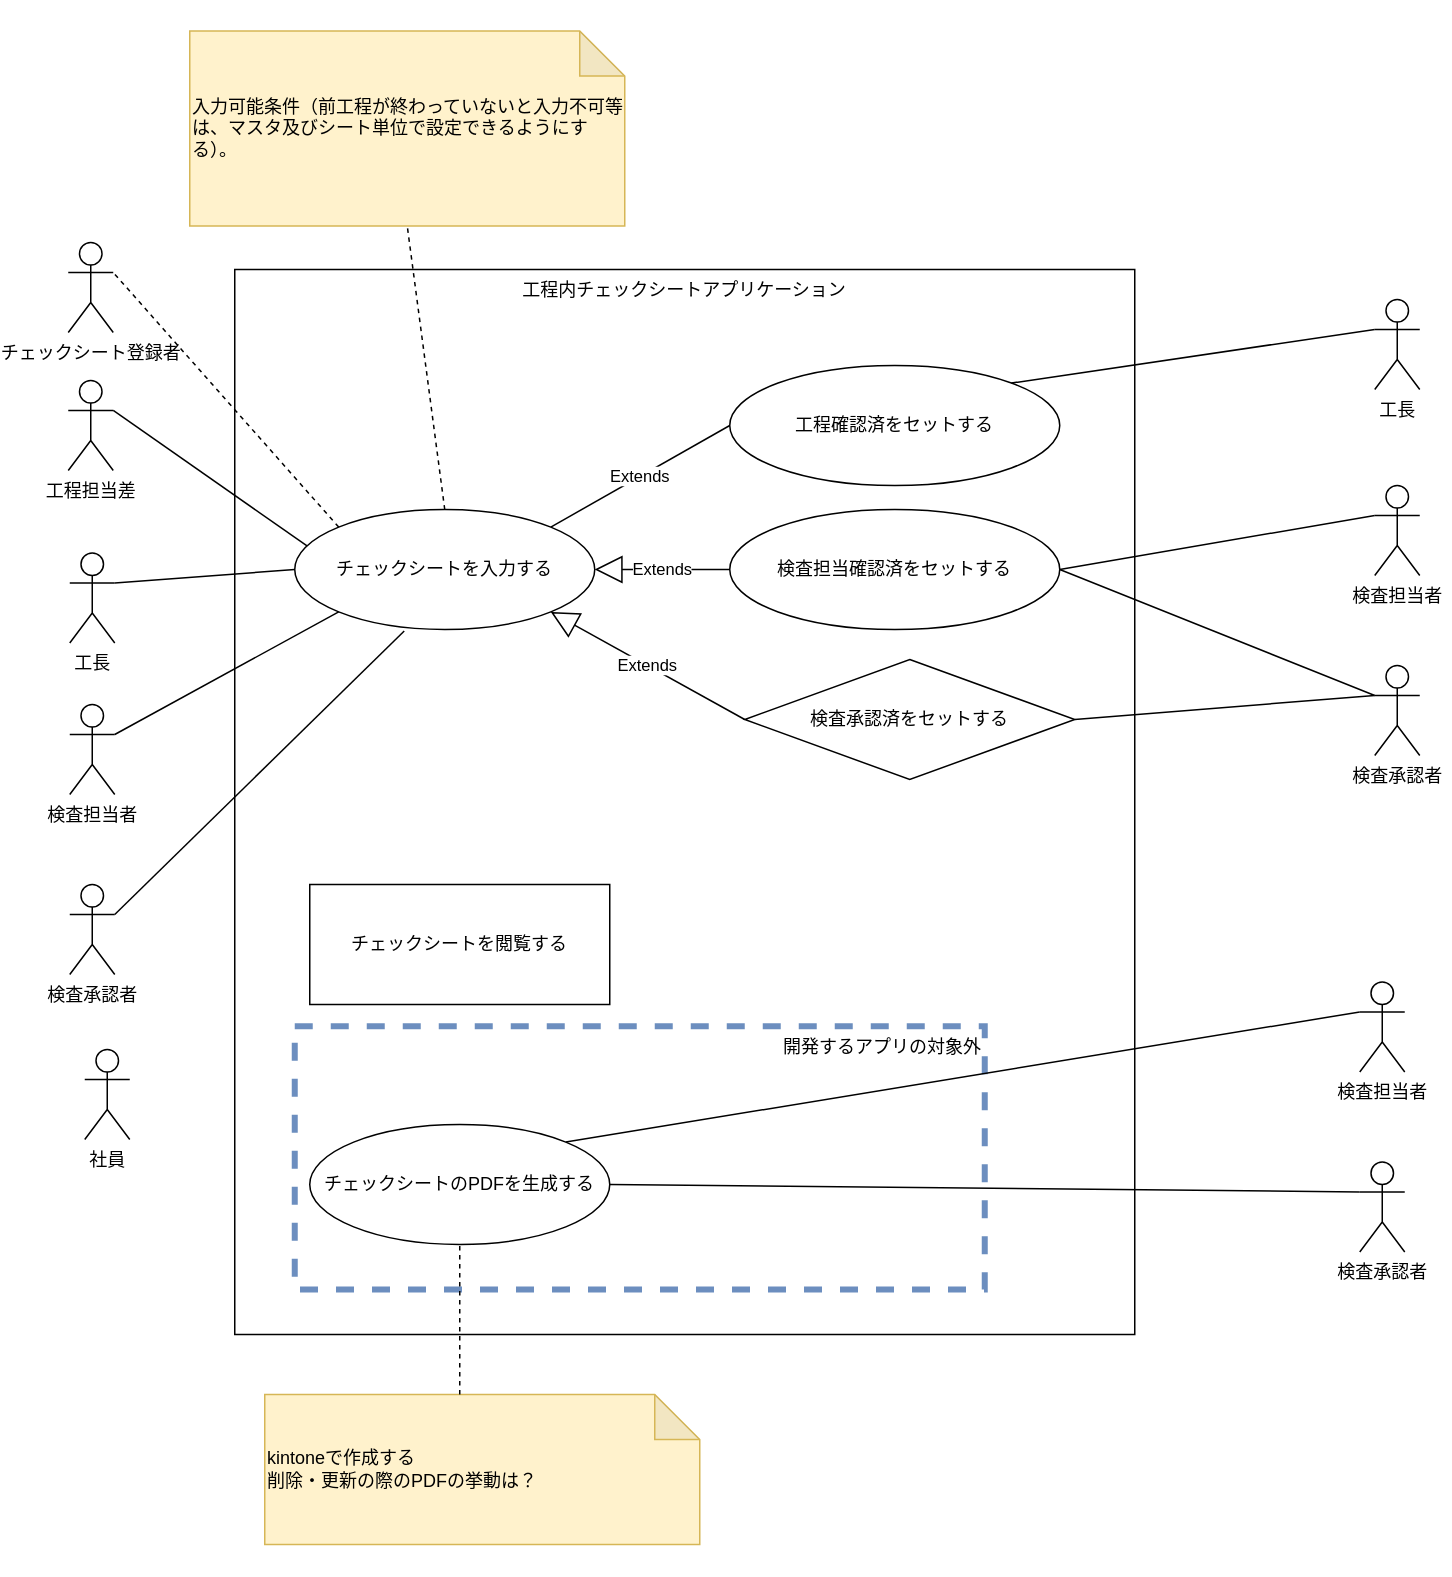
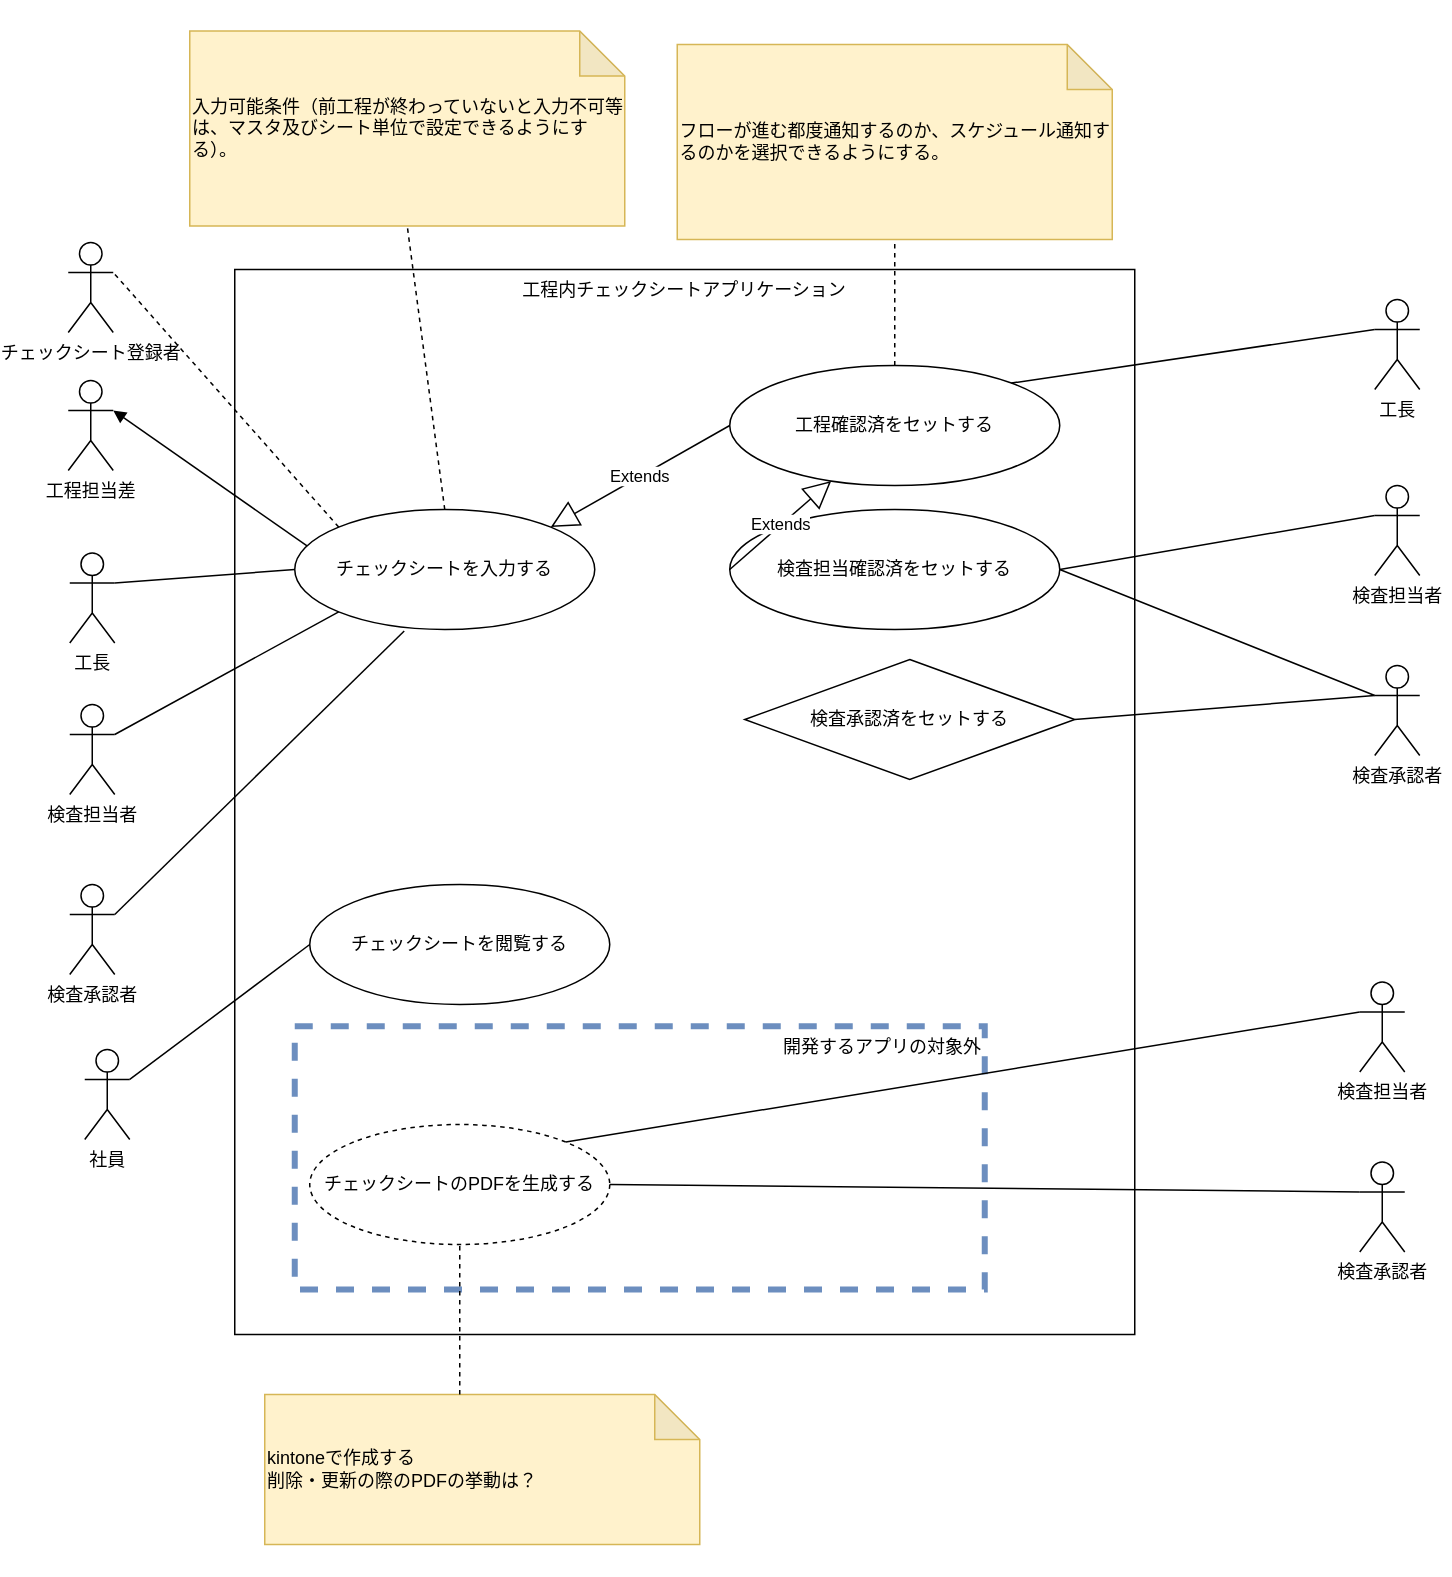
  <mxCell id="0" />
  <mxCell id="1" parent="0" />
  <mxCell id="2" value="工程内チェックシートアプリケーション" style="rounded=0;whiteSpace=wrap;html=1;fillColor=none;verticalAlign=top;" parent="1" vertex="1"><mxGeometry x="131" y="179" width="600" height="710" as="geometry" /></mxCell>
  <mxCell id="3" value="開発するアプリの対象外" style="rounded=0;whiteSpace=wrap;html=1;fillColor=none;strokeColor=#6c8ebf;strokeWidth=4;dashed=1;align=right;verticalAlign=top;" parent="1" vertex="1"><mxGeometry x="171" y="683.5" width="460" height="175.5" as="geometry" /></mxCell>
  <mxCell id="4" value="検査担当者" style="shape=umlActor;verticalLabelPosition=bottom;verticalAlign=top;html=1;outlineConnect=0;fillColor=none;" parent="1" vertex="1"><mxGeometry x="21" y="469" width="30" height="60" as="geometry" /></mxCell>
  <mxCell id="5" value="チェックシートを入力する" style="ellipse;whiteSpace=wrap;html=1;fillColor=none;" parent="1" vertex="1"><mxGeometry x="171" y="339" width="200" height="80" as="geometry" /></mxCell>
  <mxCell id="6" value="工程確認済をセットする" style="ellipse;whiteSpace=wrap;html=1;fillColor=none;" parent="1" vertex="1"><mxGeometry x="461" y="243" width="220" height="80" as="geometry" /></mxCell>
  <mxCell id="7" value="" style="endArrow=none;html=1;entryX=1;entryY=0.333;entryDx=0;entryDy=0;entryPerimeter=0;exitX=0;exitY=1;exitDx=0;exitDy=0;" parent="1" source="5" target="4" edge="1"><mxGeometry width="50" height="50" relative="1" as="geometry"><mxPoint x="71" y="439" as="sourcePoint" /><mxPoint x="421" y="399" as="targetPoint" /></mxGeometry></mxCell>
- <mxCell id="8" value="Extends" style="endArrow=none;endSize=16;endFill=0;html=1;exitX=0;exitY=0.5;exitDx=0;exitDy=0;entryX=1;entryY=0;entryDx=0;entryDy=0;" parent="1" source="6" target="5" edge="1"><mxGeometry width="160" relative="1" as="geometry"><mxPoint x="311" y="419" as="sourcePoint" /><mxPoint x="471" y="419" as="targetPoint" /></mxGeometry></mxCell>
+ <mxCell id="8" value="Extends" style="endArrow=block;endSize=16;endFill=0;html=1;exitX=0;exitY=0.5;exitDx=0;exitDy=0;entryX=1;entryY=0;entryDx=0;entryDy=0;" parent="1" source="6" target="5" edge="1"><mxGeometry width="160" relative="1" as="geometry"><mxPoint x="311" y="419" as="sourcePoint" /><mxPoint x="471" y="419" as="targetPoint" /></mxGeometry></mxCell>
+ <mxCell id="9" value="フローが進む都度通知するのか、スケジュール通知するのかを選択できるようにする。" style="shape=note;whiteSpace=wrap;html=1;backgroundOutline=1;darkOpacity=0.05;fillColor=#fff2cc;strokeColor=#d6b656;align=left;" parent="1" vertex="1"><mxGeometry x="426" y="29" width="290" height="130" as="geometry" /></mxCell>
+ <mxCell id="10" value="" style="endArrow=none;dashed=1;html=1;entryX=0.5;entryY=1;entryDx=0;entryDy=0;entryPerimeter=0;exitX=0.5;exitY=0;exitDx=0;exitDy=0;" parent="1" source="6" target="9" edge="1"><mxGeometry width="50" height="50" relative="1" as="geometry"><mxPoint x="371" y="419" as="sourcePoint" /><mxPoint x="421" y="369" as="targetPoint" /></mxGeometry></mxCell>
  <mxCell id="11" value="検査承認者" style="shape=umlActor;verticalLabelPosition=bottom;verticalAlign=top;html=1;outlineConnect=0;fillColor=none;" parent="1" vertex="1"><mxGeometry x="21" y="589" width="30" height="60" as="geometry" /></mxCell>
  <mxCell id="12" value="工長" style="shape=umlActor;verticalLabelPosition=bottom;verticalAlign=top;html=1;outlineConnect=0;fillColor=none;" parent="1" vertex="1"><mxGeometry x="21" y="368" width="30" height="60" as="geometry" /></mxCell>
  <mxCell id="13" value="チェックシート登録者" style="shape=umlActor;verticalLabelPosition=bottom;verticalAlign=top;html=1;outlineConnect=0;fillColor=none;" parent="1" vertex="1"><mxGeometry x="20" y="161" width="30" height="60" as="geometry" /></mxCell>
  <mxCell id="14" value="" style="endArrow=none;html=1;entryX=1;entryY=0.333;entryDx=0;entryDy=0;entryPerimeter=0;exitX=0;exitY=0.5;exitDx=0;exitDy=0;" parent="1" source="5" target="12" edge="1"><mxGeometry width="50" height="50" relative="1" as="geometry"><mxPoint x="51" y="349" as="sourcePoint" /><mxPoint x="51" y="379" as="targetPoint" /></mxGeometry></mxCell>
- <mxCell id="15" value="チェックシートを閲覧する" style="whiteSpace=wrap;html=1;fillColor=none;rounded=0;" parent="1" vertex="1"><mxGeometry x="181" y="589" width="200" height="80" as="geometry" /></mxCell>
+ <mxCell id="15" value="チェックシートを閲覧する" style="ellipse;whiteSpace=wrap;html=1;fillColor=none;" parent="1" vertex="1"><mxGeometry x="181" y="589" width="200" height="80" as="geometry" /></mxCell>
  <mxCell id="16" value="検査担当確認済をセットする" style="ellipse;whiteSpace=wrap;html=1;fillColor=none;" parent="1" vertex="1"><mxGeometry x="461" y="339" width="220" height="80" as="geometry" /></mxCell>
- <mxCell id="17" value="Extends" style="endArrow=block;endSize=16;endFill=0;html=1;exitX=0;exitY=0.5;exitDx=0;exitDy=0;entryX=1;entryY=0.5;entryDx=0;entryDy=0;" parent="1" source="16" target="5" edge="1"><mxGeometry width="160" relative="1" as="geometry"><mxPoint x="471" y="459" as="sourcePoint" /><mxPoint x="341" y="409" as="targetPoint" /></mxGeometry></mxCell>
+ <mxCell id="17" value="Extends" style="endArrow=block;endSize=16;endFill=0;html=1;exitX=0;exitY=0.5;exitDx=0;exitDy=0;" parent="1" source="16" target="6" edge="1"><mxGeometry width="160" relative="1" as="geometry"><mxPoint x="471" y="459" as="sourcePoint" /><mxPoint x="341" y="409" as="targetPoint" /></mxGeometry></mxCell>
  <mxCell id="18" value="検査承認済をセットする" style="rhombus;whiteSpace=wrap;html=1;fillColor=none;" parent="1" vertex="1"><mxGeometry x="471" y="439" width="220" height="80" as="geometry" /></mxCell>
- <mxCell id="19" value="Extends" style="endArrow=block;endSize=16;endFill=0;html=1;exitX=0;exitY=0.5;exitDx=0;exitDy=0;entryX=1;entryY=1;entryDx=0;entryDy=0;" parent="1" source="18" target="5" edge="1"><mxGeometry width="160" relative="1" as="geometry"><mxPoint x="471" y="429" as="sourcePoint" /><mxPoint x="351.711" y="417.284" as="targetPoint" /></mxGeometry></mxCell>
- <mxCell id="20" value="チェックシートのPDFを生成する" style="ellipse;whiteSpace=wrap;html=1;fillColor=none;" parent="1" vertex="1"><mxGeometry x="181" y="749" width="200" height="80" as="geometry" /></mxCell>
+ <mxCell id="20" value="チェックシートのPDFを生成する" style="ellipse;whiteSpace=wrap;html=1;fillColor=none;dashed=1;" parent="1" vertex="1"><mxGeometry x="181" y="749" width="200" height="80" as="geometry" /></mxCell>
  <mxCell id="21" value="kintoneで作成する&lt;br&gt;削除・更新の際のPDFの挙動は？" style="shape=note;whiteSpace=wrap;html=1;backgroundOutline=1;darkOpacity=0.05;fillColor=#fff2cc;strokeColor=#d6b656;align=left;" parent="1" vertex="1"><mxGeometry x="151" y="929" width="290" height="100" as="geometry" /></mxCell>
  <mxCell id="22" value="" style="endArrow=none;dashed=1;html=1;entryX=0.5;entryY=1;entryDx=0;entryDy=0;exitX=0;exitY=0;exitDx=130;exitDy=0;exitPerimeter=0;" parent="1" source="21" target="20" edge="1"><mxGeometry width="50" height="50" relative="1" as="geometry"><mxPoint x="581" y="253" as="sourcePoint" /><mxPoint x="416" y="179" as="targetPoint" /></mxGeometry></mxCell>
  <mxCell id="23" value="社員" style="shape=umlActor;verticalLabelPosition=bottom;verticalAlign=top;html=1;outlineConnect=0;fillColor=none;" parent="1" vertex="1"><mxGeometry x="31" y="699" width="30" height="60" as="geometry" /></mxCell>
+ <mxCell id="24" value="" style="endArrow=none;html=1;entryX=1;entryY=0.333;entryDx=0;entryDy=0;entryPerimeter=0;exitX=0;exitY=0.5;exitDx=0;exitDy=0;" parent="1" source="15" target="23" edge="1"><mxGeometry width="50" height="50" relative="1" as="geometry"><mxPoint x="81" y="449" as="sourcePoint" /><mxPoint x="61" y="499" as="targetPoint" /></mxGeometry></mxCell>
  <mxCell id="25" value="" style="endArrow=none;html=1;entryX=1;entryY=0.333;entryDx=0;entryDy=0;entryPerimeter=0;exitX=0.365;exitY=1.013;exitDx=0;exitDy=0;exitPerimeter=0;" parent="1" source="5" target="11" edge="1"><mxGeometry width="50" height="50" relative="1" as="geometry"><mxPoint x="210.289" y="417.284" as="sourcePoint" /><mxPoint x="61" y="499" as="targetPoint" /></mxGeometry></mxCell>
  <mxCell id="26" value="" style="endArrow=none;html=1;entryX=1;entryY=0.333;entryDx=0;entryDy=0;entryPerimeter=0;exitX=0;exitY=0;exitDx=0;exitDy=0;dashed=1;" parent="1" source="5" target="13" edge="1"><mxGeometry width="50" height="50" relative="1" as="geometry"><mxPoint x="181" y="389" as="sourcePoint" /><mxPoint x="61" y="398" as="targetPoint" /></mxGeometry></mxCell>
  <mxCell id="27" value="工程担当差" style="shape=umlActor;verticalLabelPosition=bottom;verticalAlign=top;html=1;outlineConnect=0;fillColor=none;" parent="1" vertex="1"><mxGeometry x="20" y="253" width="30" height="60" as="geometry" /></mxCell>
- <mxCell id="28" value="" style="endArrow=none;html=1;entryX=1;entryY=0.333;entryDx=0;entryDy=0;entryPerimeter=0;exitX=0.041;exitY=0.304;exitDx=0;exitDy=0;exitPerimeter=0;" parent="1" source="5" target="27" edge="1"><mxGeometry width="50" height="50" relative="1" as="geometry"><mxPoint x="210.289" y="360.716" as="sourcePoint" /><mxPoint x="60" y="191" as="targetPoint" /></mxGeometry></mxCell>
+ <mxCell id="28" value="" style="endArrow=block;html=1;entryX=1;entryY=0.333;entryDx=0;entryDy=0;entryPerimeter=0;exitX=0.041;exitY=0.304;exitDx=0;exitDy=0;exitPerimeter=0;" parent="1" source="5" target="27" edge="1"><mxGeometry width="50" height="50" relative="1" as="geometry"><mxPoint x="210.289" y="360.716" as="sourcePoint" /><mxPoint x="60" y="191" as="targetPoint" /></mxGeometry></mxCell>
  <mxCell id="29" value="工長" style="shape=umlActor;verticalLabelPosition=bottom;verticalAlign=top;html=1;outlineConnect=0;fillColor=none;" parent="1" vertex="1"><mxGeometry x="891" y="199" width="30" height="60" as="geometry" /></mxCell>
  <mxCell id="30" value="" style="endArrow=none;html=1;entryX=1;entryY=0;entryDx=0;entryDy=0;exitX=0;exitY=0.333;exitDx=0;exitDy=0;exitPerimeter=0;" parent="1" source="29" target="6" edge="1"><mxGeometry width="50" height="50" relative="1" as="geometry"><mxPoint x="951.289" y="412.716" as="sourcePoint" /><mxPoint x="801" y="243" as="targetPoint" /></mxGeometry></mxCell>
  <mxCell id="31" value="検査担当者" style="shape=umlActor;verticalLabelPosition=bottom;verticalAlign=top;html=1;outlineConnect=0;fillColor=none;" parent="1" vertex="1"><mxGeometry x="891" y="323" width="30" height="60" as="geometry" /></mxCell>
  <mxCell id="32" value="検査承認者" style="shape=umlActor;verticalLabelPosition=bottom;verticalAlign=top;html=1;outlineConnect=0;fillColor=none;" parent="1" vertex="1"><mxGeometry x="891" y="443" width="30" height="60" as="geometry" /></mxCell>
  <mxCell id="33" value="" style="endArrow=none;html=1;entryX=1;entryY=0.5;entryDx=0;entryDy=0;exitX=0;exitY=0.333;exitDx=0;exitDy=0;exitPerimeter=0;" parent="1" source="31" target="16" edge="1"><mxGeometry width="50" height="50" relative="1" as="geometry"><mxPoint x="901" y="229" as="sourcePoint" /><mxPoint x="658.782" y="264.716" as="targetPoint" /></mxGeometry></mxCell>
  <mxCell id="34" value="" style="endArrow=none;html=1;entryX=1;entryY=0.5;entryDx=0;entryDy=0;exitX=0;exitY=0.333;exitDx=0;exitDy=0;exitPerimeter=0;" parent="1" source="32" target="16" edge="1"><mxGeometry width="50" height="50" relative="1" as="geometry"><mxPoint x="901" y="353" as="sourcePoint" /><mxPoint x="691" y="389" as="targetPoint" /></mxGeometry></mxCell>
  <mxCell id="35" value="" style="endArrow=none;html=1;entryX=1;entryY=0.5;entryDx=0;entryDy=0;exitX=0;exitY=0.333;exitDx=0;exitDy=0;exitPerimeter=0;" parent="1" source="32" target="18" edge="1"><mxGeometry width="50" height="50" relative="1" as="geometry"><mxPoint x="901" y="473" as="sourcePoint" /><mxPoint x="658.782" y="417.284" as="targetPoint" /></mxGeometry></mxCell>
  <mxCell id="36" value="検査担当者" style="shape=umlActor;verticalLabelPosition=bottom;verticalAlign=top;html=1;outlineConnect=0;fillColor=none;" parent="1" vertex="1"><mxGeometry x="881" y="654" width="30" height="60" as="geometry" /></mxCell>
  <mxCell id="37" value="検査承認者" style="shape=umlActor;verticalLabelPosition=bottom;verticalAlign=top;html=1;outlineConnect=0;fillColor=none;" parent="1" vertex="1"><mxGeometry x="881" y="774" width="30" height="60" as="geometry" /></mxCell>
  <mxCell id="38" value="" style="endArrow=none;html=1;exitX=0;exitY=0.333;exitDx=0;exitDy=0;exitPerimeter=0;entryX=1;entryY=0;entryDx=0;entryDy=0;" parent="1" source="36" target="20" edge="1"><mxGeometry width="50" height="50" relative="1" as="geometry"><mxPoint x="861" y="676" as="sourcePoint" /><mxPoint x="661" y="692" as="targetPoint" /></mxGeometry></mxCell>
  <mxCell id="39" value="" style="endArrow=none;html=1;exitX=0;exitY=0.333;exitDx=0;exitDy=0;exitPerimeter=0;entryX=1;entryY=0.5;entryDx=0;entryDy=0;" parent="1" source="37" target="20" edge="1"><mxGeometry width="50" height="50" relative="1" as="geometry"><mxPoint x="891" y="684" as="sourcePoint" /><mxPoint x="361.711" y="770.716" as="targetPoint" /></mxGeometry></mxCell>
  <mxCell id="40" value="入力可能条件（前工程が終わっていないと入力不可等は、マスタ及びシート単位で設定できるようにする）。" style="shape=note;whiteSpace=wrap;html=1;backgroundOutline=1;darkOpacity=0.05;fillColor=#fff2cc;strokeColor=#d6b656;align=left;" parent="1" vertex="1"><mxGeometry x="101" y="20" width="290" height="130" as="geometry" /></mxCell>
  <mxCell id="41" value="" style="endArrow=none;dashed=1;html=1;entryX=0.5;entryY=1;entryDx=0;entryDy=0;entryPerimeter=0;exitX=0.5;exitY=0;exitDx=0;exitDy=0;" parent="1" source="5" target="40" edge="1"><mxGeometry width="50" height="50" relative="1" as="geometry"><mxPoint x="581" y="253" as="sourcePoint" /><mxPoint x="581" y="169" as="targetPoint" /></mxGeometry></mxCell>
